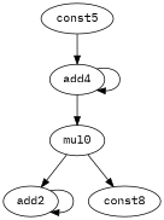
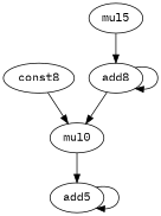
  digraph {
    fontname="IBM Plex Mono"
    node [fontname="IBM Plex Mono" opcode=add]
    edge [fontname="IBM Plex Mono" operand=0]
    mul0 [opcode=mul]
-   add2
+   add2 [label=add5]
    n3 [label=const8 opcode=const]
-   add4
-   const5 [opcode=const]
+   add4 [label=add8]
+   const5 [opcode=const label=mul5]
    mul0 -> add2
    add2 -> add2 [operand=1]
-   mul0 -> n3 [operand=1]
+   n3 -> mul0 [operand=1]
    add4 -> mul0
    add4 -> add4
    const5 -> add4 [operand=1]
  }
